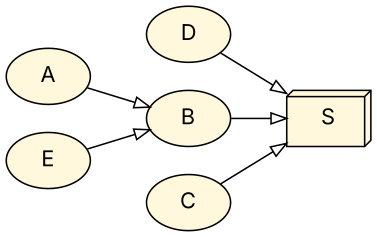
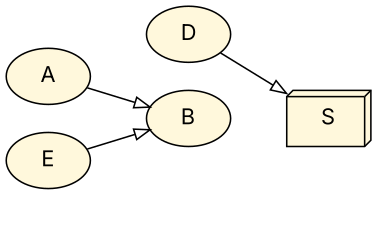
  digraph {
    fontname=Inter
    rankdir=LR
    node [fillcolor=cornsilk fontname=Inter shape=ellipse style=filled]
    edge [arrowhead=onormal fontname=Inter]
    n1 [label=D]
    n2 [label=S shape=box3d]
    n3 [label=A]
    n4 [label=B]
    n5 [label=E]
-   n6 [label=C]
    n1 -> n2
    n3 -> n4
-   n4 -> n2
    n5 -> n4
-   n6 -> n2
  }
